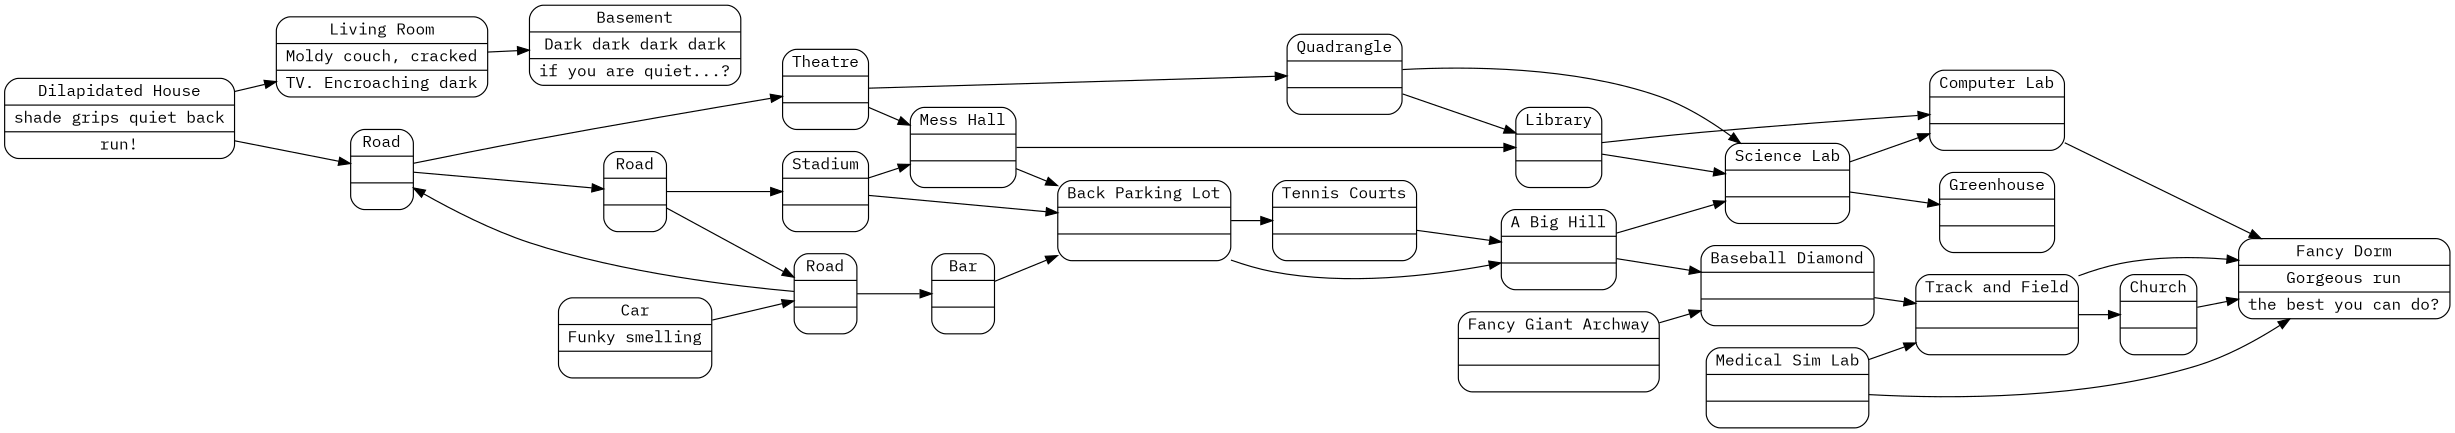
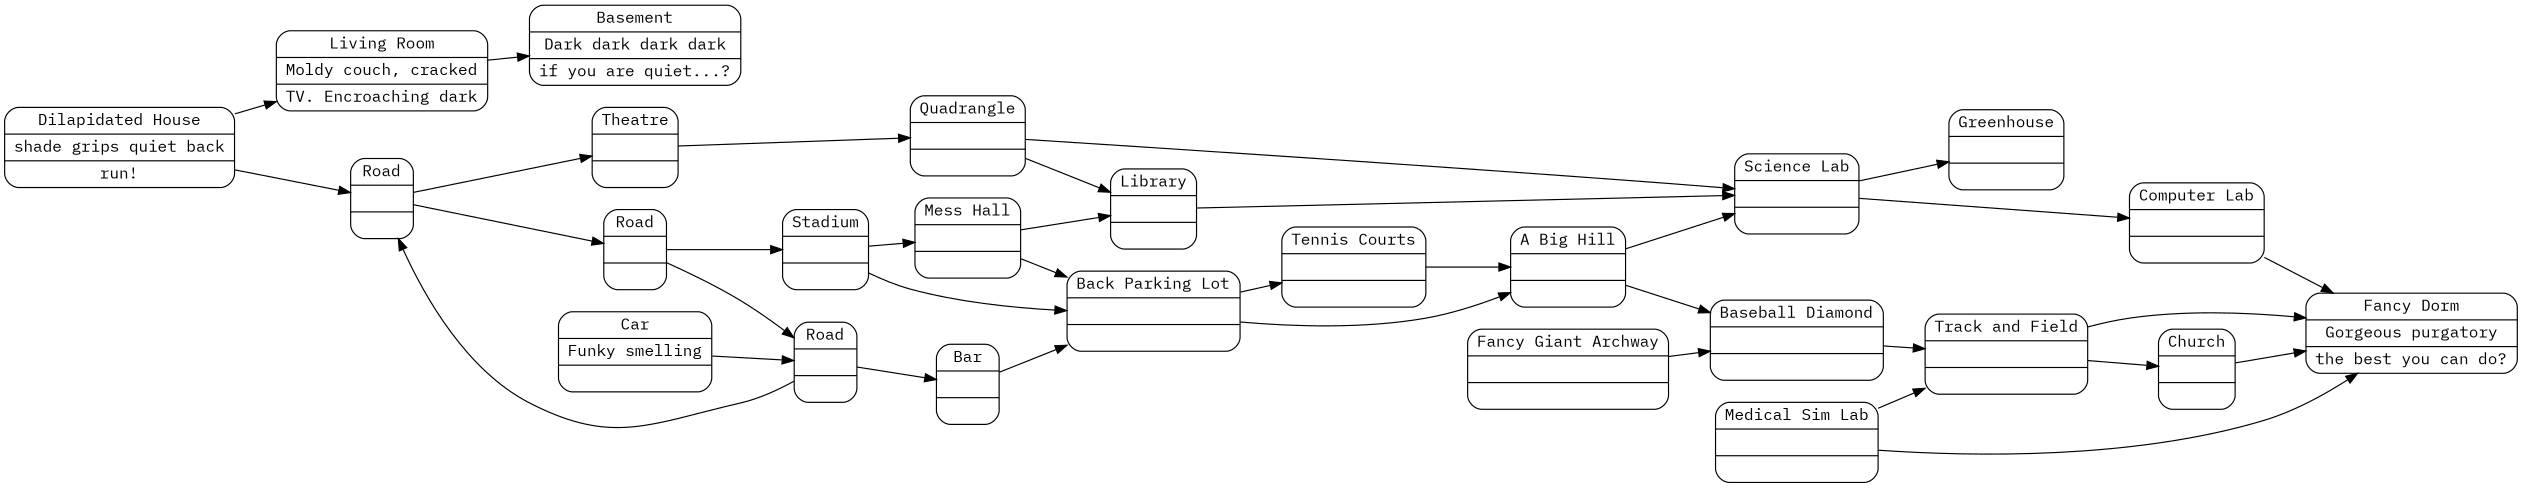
  strict digraph {
    fontname="IBM Plex Mono"
    rankdir=LR
    splines=true
    node [fillcolor=white fontname="IBM Plex Mono" shape=record style=rounded]
    edge [fontname="IBM Plex Mono"]
    n1 [label="Dilapidated House   |shade grips quiet back|run!                " shape=Mrecord style=filled]
    n2 [label="Living Room         |Moldy couch, cracked|TV. Encroaching dark"]
    n3 [label="Road                |                    |                    "]
    n4 [label="Basement            |Dark dark dark dark |if you are quiet...?" shape=Mrecord style=filled]
    n5 [label="Road                |                    |                    "]
    n6 [label="Theatre             |                    |                    "]
-   n7 [label="Fancy Dorm          |Gorgeous run  |the best you can do?" shape=Mrecord style=filled]
+   n7 [label="Fancy Dorm          |Gorgeous purgatory  |the best you can do?" shape=Mrecord style=filled]
    n8 [label="Car                 |Funky smelling      |                    "]
    n9 [label="Road                |                    |                    "]
    n10 [label="Bar                 |                    |                    "]
    n11 [label="Stadium             |                    |                    "]
    n12 [label="Mess Hall           |                    |                    "]
    n13 [label="Quadrangle          |                    |                    "]
    n14 [label="Back Parking Lot    |                    |                    "]
    n15 [label="Tennis Courts       |                    |                    "]
    n16 [label="A Big Hill          |                    |                    "]
    n17 [label="Library             |                    |                    "]
    n18 [label="Science Lab         |                    |                    "]
    n19 [label="Greenhouse          |                    |                    "]
    n20 [label="Computer Lab        |                    |                    "]
    n21 [label="Baseball Diamond    |                    |                    "]
    n22 [label="Medical Sim Lab     |                    |                    "]
    n23 [label="Track and Field     |                    |                    "]
    n24 [label="Church              |                    |                    "]
    n25 [label="Fancy Giant Archway |                    |                    "]
    n1 -> n2
    n1 -> n3
    n2 -> n4
    n3 -> n5
    n3 -> n6
    n5 -> n9
    n5 -> n11
-   n6 -> n12
    n6 -> n13
    n8 -> n9
    n9 -> n3
    n9 -> n10
    n10 -> n14
    n11 -> n12
    n11 -> n14
    n12 -> n14
    n12 -> n17
    n13 -> n17
    n13 -> n18
    n14 -> n15
    n14 -> n16
    n15 -> n16
    n16 -> n18
    n16 -> n21
    n17 -> n18
-   n17 -> n20
    n18 -> n19
    n18 -> n20
    n20 -> n7
    n21 -> n23
    n22 -> n7
    n22 -> n23
    n23 -> n7
    n23 -> n24
    n24 -> n7
    n25 -> n21
  }
